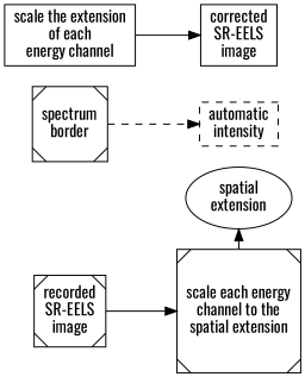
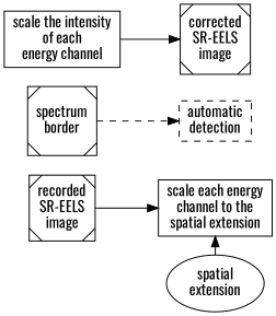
  digraph {
    fontname=Oswald
    rankdir=LR
    node [color=black fillcolor=white fontname=Oswald shape=Msquare style=filled]
    edge [fontname=Oswald]
    n1 [label="recorded\nSR-EELS\nimage"]
    n2 [label="spectrum\nborder"]
-   n3 [label="scale each energy\nchannel to the\nspatial extension"]
+   n3 [label="scale each energy\nchannel to the\nspatial extension" shape=box]
    n4 [label="spatial\nextension" shape=oval]
-   n5 [label="automatic\nintensity" shape=box style=dashed]
-   n6 [label="scale the extension\nof each\nenergy channel" shape=box]
-   n7 [label="corrected\nSR-EELS\nimage" shape=box]
+   n5 [label="automatic\ndetection" shape=box style=dashed]
+   n6 [label="scale the intensity\nof each\nenergy channel" shape=box]
+   n7 [label="corrected\nSR-EELS\nimage"]
    subgraph sub_1 {
      rank=same
      n1
      n2
    }
    subgraph sub_2 {
      rank=same
      n3
      n4
    }
    n1 -> n3
    n2 -> n5 [style=dashed]
-   n4 -> n3 [dir=back]
+   n3 -> n4 [dir=back]
    n6 -> n7
  }
